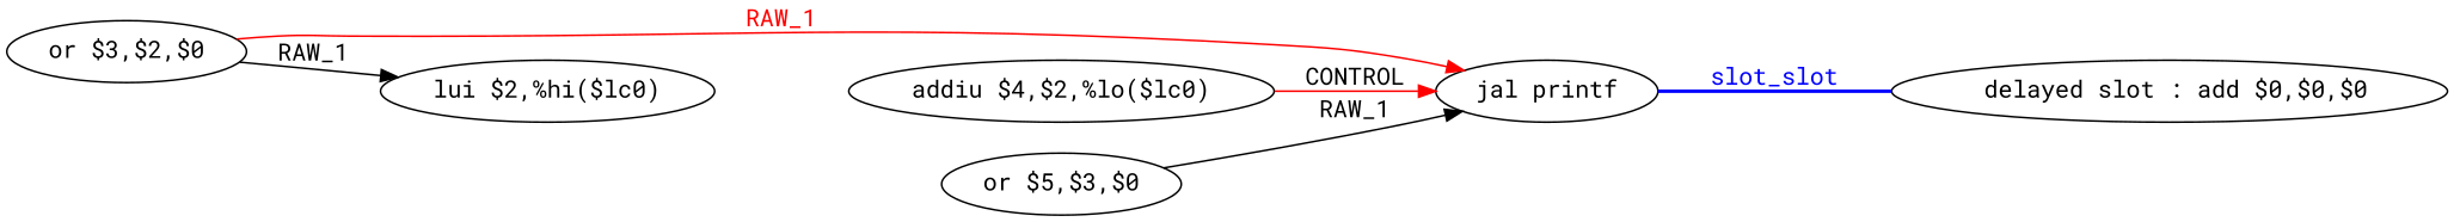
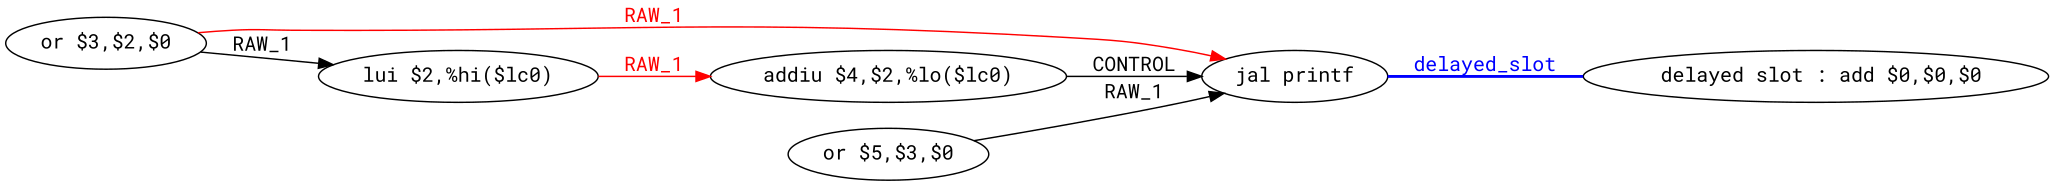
  digraph {
    fontname="Roboto Mono"
    rankdir=LR
    node [fontname="Roboto Mono" shape=ellipse]
    edge [fontname="Roboto Mono"]
    n1 [label=" delayed slot : add $0,$0,$0"]
    n2 [label="jal printf"]
    n3 [label="or $3,$2,$0"]
    n4 [label="lui $2,%hi($lc0)"]
    n5 [label="addiu $4,$2,%lo($lc0)"]
    n6 [label="or $5,$3,$0"]
-   n2 -> n1 [color=blue dir=none fontcolor=blue label=slot_slot style=bold]
+   n2 -> n1 [color=blue dir=none fontcolor=blue label=delayed_slot style=bold]
    n3 -> n2 [color=red fontcolor=red label=RAW_1]
    n3 -> n4 [label=RAW_1]
-   n5 -> n2 [label=CONTROL color=red]
+   n4 -> n5 [color=red fontcolor=red label=RAW_1]
+   n5 -> n2 [label=CONTROL]
    n6 -> n2 [label=RAW_1]
  }
